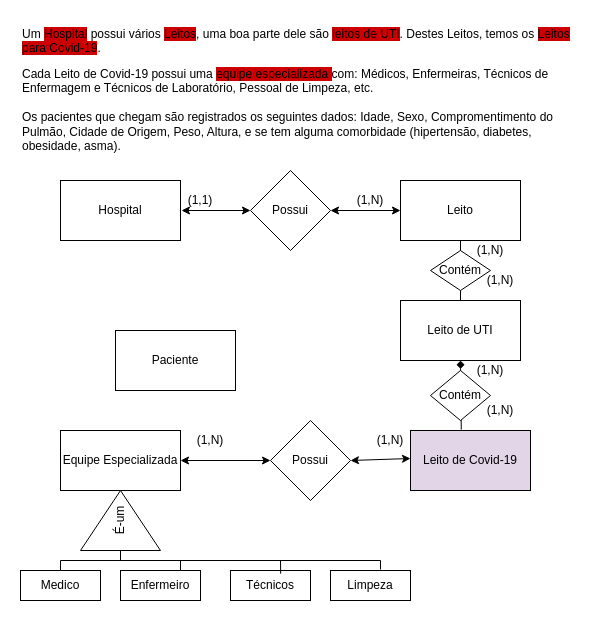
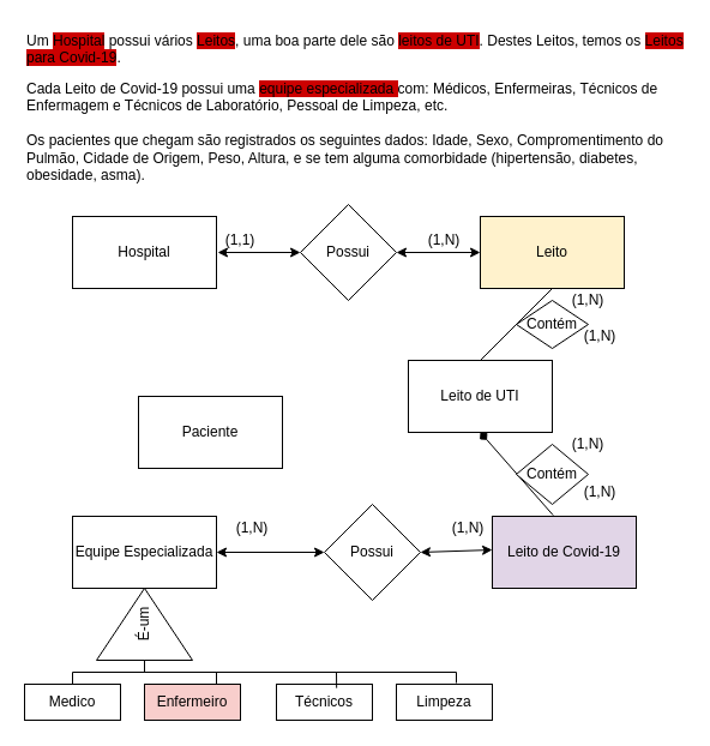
  <mxCell id="0" />
  <mxCell id="1" parent="0" />
  <mxCell id="2" value="" style="endArrow=none;html=1;exitX=0.5;exitY=0;exitDx=0;exitDy=0;" edge="1" parent="1" source="7"><mxGeometry width="50" height="50" relative="1" as="geometry"><mxPoint x="410" y="290" as="sourcePoint" /><mxPoint x="460" y="240" as="targetPoint" /></mxGeometry></mxCell>
  <mxCell id="3" value="Um &lt;span style=&quot;background-color: rgb(204 , 0 , 0)&quot;&gt;Hospital&lt;/span&gt; possui vários &lt;span style=&quot;background-color: rgb(204 , 0 , 0)&quot;&gt;Leitos&lt;/span&gt;, uma boa parte dele são &lt;span style=&quot;background-color: rgb(204 , 0 , 0)&quot;&gt;leitos de UTI&lt;/span&gt;. Destes Leitos, temos os &lt;span style=&quot;background-color: rgb(204 , 0 , 0)&quot;&gt;Leitos para Covid-19&lt;/span&gt;." style="text;whiteSpace=wrap;html=1;" vertex="1" parent="1"><mxGeometry x="20" y="20" width="550" height="40" as="geometry" /></mxCell>
  <mxCell id="4" value="Cada Leito de Covid-19 possui uma &lt;span style=&quot;background-color: rgb(204 , 0 , 0)&quot;&gt;equipe especializada &lt;/span&gt;com: Médicos, Enfermeiras, Técnicos de Enfermagem e Técnicos de Laboratório, Pessoal de Limpeza, etc.&lt;br&gt;&lt;br&gt;Os pacientes que chegam são registrados os seguintes dados: Idade, Sexo, Compromentimento do Pulmão, Cidade de Origem, Peso, Altura, e se tem alguma comorbidade (hipertensão, diabetes, obesidade, asma)." style="text;whiteSpace=wrap;html=1;" vertex="1" parent="1"><mxGeometry x="20" y="60" width="550" height="100" as="geometry" /></mxCell>
  <mxCell id="5" value="Hospital" style="rounded=0;whiteSpace=wrap;html=1;" vertex="1" parent="1"><mxGeometry x="60" y="180" width="120" height="60" as="geometry" /></mxCell>
- <mxCell id="6" value="Leito" style="rounded=0;whiteSpace=wrap;html=1;" vertex="1" parent="1"><mxGeometry x="400" y="180" width="120" height="60" as="geometry" /></mxCell>
- <mxCell id="7" value="Leito de UTI" style="rounded=0;whiteSpace=wrap;html=1;" vertex="1" parent="1"><mxGeometry x="400" y="300" width="120" height="60" as="geometry" /></mxCell>
+ <mxCell id="6" value="Leito" style="rounded=0;whiteSpace=wrap;html=1;fillColor=#fff2cc;" vertex="1" parent="1"><mxGeometry x="400" y="180" width="120" height="60" as="geometry" /></mxCell>
+ <mxCell id="7" value="Leito de UTI" style="rounded=0;whiteSpace=wrap;html=1;" vertex="1" parent="1"><mxGeometry x="340" y="300" width="120" height="60" as="geometry" /></mxCell>
  <mxCell id="8" value="Leito de Covid-19" style="rounded=0;whiteSpace=wrap;html=1;fillColor=#e1d5e7;" vertex="1" parent="1"><mxGeometry x="410" y="430" width="120" height="60" as="geometry" /></mxCell>
  <mxCell id="9" value="Equipe Especializada" style="rounded=0;whiteSpace=wrap;html=1;" vertex="1" parent="1"><mxGeometry x="60" y="430" width="120" height="60" as="geometry" /></mxCell>
  <mxCell id="10" value="Possui" style="rhombus;whiteSpace=wrap;html=1;" vertex="1" parent="1"><mxGeometry x="250" y="170" width="80" height="80" as="geometry" /></mxCell>
  <mxCell id="11" value="" style="endArrow=classic;startArrow=classic;html=1;entryX=0;entryY=0.5;entryDx=0;entryDy=0;" edge="1" parent="1" target="10"><mxGeometry width="50" height="50" relative="1" as="geometry"><mxPoint x="181" y="210" as="sourcePoint" /><mxPoint x="240" y="190" as="targetPoint" /></mxGeometry></mxCell>
  <mxCell id="12" value="" style="endArrow=classic;startArrow=classic;html=1;exitX=1;exitY=0.5;exitDx=0;exitDy=0;entryX=0;entryY=0.5;entryDx=0;entryDy=0;" edge="1" parent="1" source="10" target="6"><mxGeometry width="50" height="50" relative="1" as="geometry"><mxPoint x="340" y="230" as="sourcePoint" /><mxPoint x="390" y="180" as="targetPoint" /></mxGeometry></mxCell>
  <mxCell id="13" value="(1,1)" style="text;html=1;strokeColor=none;fillColor=none;align=center;verticalAlign=middle;whiteSpace=wrap;rounded=0;" vertex="1" parent="1"><mxGeometry x="180" y="190" width="40" height="20" as="geometry" /></mxCell>
  <mxCell id="14" value="(1,N)" style="text;html=1;strokeColor=none;fillColor=none;align=center;verticalAlign=middle;whiteSpace=wrap;rounded=0;" vertex="1" parent="1"><mxGeometry x="350" y="190" width="40" height="20" as="geometry" /></mxCell>
  <mxCell id="15" value="Contém" style="rhombus;whiteSpace=wrap;html=1;" vertex="1" parent="1"><mxGeometry x="430" y="250" width="60" height="40" as="geometry" /></mxCell>
  <mxCell id="16" value="" style="endArrow=none;html=1;" edge="1" parent="1" target="18"><mxGeometry width="50" height="50" relative="1" as="geometry"><mxPoint x="440" y="400" as="sourcePoint" /><mxPoint x="490" y="350" as="targetPoint" /></mxGeometry></mxCell>
  <mxCell id="17" value="" style="endArrow=diamond;html=1;entryX=0.5;entryY=1;entryDx=0;entryDy=0;exitX=0.423;exitY=-0.014;exitDx=0;exitDy=0;exitPerimeter=0;" edge="1" parent="1" source="8" target="7"><mxGeometry width="50" height="50" relative="1" as="geometry"><mxPoint x="350" y="410" as="sourcePoint" /><mxPoint x="400" y="360" as="targetPoint" /></mxGeometry></mxCell>
  <mxCell id="18" value="Contém" style="rhombus;whiteSpace=wrap;html=1;" vertex="1" parent="1"><mxGeometry x="430" y="370" width="60" height="50" as="geometry" /></mxCell>
  <mxCell id="19" value="(1,N)" style="text;html=1;strokeColor=none;fillColor=none;align=center;verticalAlign=middle;whiteSpace=wrap;rounded=0;" vertex="1" parent="1"><mxGeometry x="470" y="240" width="40" height="20" as="geometry" /></mxCell>
  <mxCell id="20" value="(1,N)" style="text;html=1;strokeColor=none;fillColor=none;align=center;verticalAlign=middle;whiteSpace=wrap;rounded=0;" vertex="1" parent="1"><mxGeometry x="480" y="270" width="40" height="20" as="geometry" /></mxCell>
  <mxCell id="21" value="(1,N)" style="text;html=1;strokeColor=none;fillColor=none;align=center;verticalAlign=middle;whiteSpace=wrap;rounded=0;" vertex="1" parent="1"><mxGeometry x="470" y="360" width="40" height="20" as="geometry" /></mxCell>
  <mxCell id="22" value="(1,N)" style="text;html=1;strokeColor=none;fillColor=none;align=center;verticalAlign=middle;whiteSpace=wrap;rounded=0;" vertex="1" parent="1"><mxGeometry x="480" y="400" width="40" height="20" as="geometry" /></mxCell>
  <mxCell id="23" value="Possui" style="rhombus;whiteSpace=wrap;html=1;" vertex="1" parent="1"><mxGeometry x="270" y="420" width="80" height="80" as="geometry" /></mxCell>
  <mxCell id="24" value="" style="endArrow=classic;startArrow=classic;html=1;exitX=1;exitY=0.5;exitDx=0;exitDy=0;entryX=0;entryY=0.5;entryDx=0;entryDy=0;" edge="1" parent="1" source="9" target="23"><mxGeometry width="50" height="50" relative="1" as="geometry"><mxPoint x="190" y="500" as="sourcePoint" /><mxPoint x="240" y="450" as="targetPoint" /></mxGeometry></mxCell>
  <mxCell id="25" value="" style="endArrow=classic;startArrow=classic;html=1;" edge="1" parent="1"><mxGeometry width="50" height="50" relative="1" as="geometry"><mxPoint x="350" y="460" as="sourcePoint" /><mxPoint x="410" y="458" as="targetPoint" /></mxGeometry></mxCell>
  <mxCell id="26" value="(1,N)" style="text;html=1;strokeColor=none;fillColor=none;align=center;verticalAlign=middle;whiteSpace=wrap;rounded=0;" vertex="1" parent="1"><mxGeometry x="370" y="430" width="40" height="20" as="geometry" /></mxCell>
  <mxCell id="27" value="(1,N)" style="text;html=1;strokeColor=none;fillColor=none;align=center;verticalAlign=middle;whiteSpace=wrap;rounded=0;" vertex="1" parent="1"><mxGeometry x="190" y="430" width="40" height="20" as="geometry" /></mxCell>
  <mxCell id="28" value="É-um" style="triangle;whiteSpace=wrap;html=1;rotation=-90;" vertex="1" parent="1"><mxGeometry x="90" y="480" width="60" height="80" as="geometry" /></mxCell>
  <mxCell id="29" value="Medico" style="rounded=0;whiteSpace=wrap;html=1;" vertex="1" parent="1"><mxGeometry x="20" y="570" width="80" height="30" as="geometry" /></mxCell>
- <mxCell id="30" value="Enfermeiro" style="rounded=0;whiteSpace=wrap;html=1;" vertex="1" parent="1"><mxGeometry x="120" y="570" width="80" height="30" as="geometry" /></mxCell>
+ <mxCell id="30" value="Enfermeiro" style="rounded=0;whiteSpace=wrap;html=1;fillColor=#f8cecc;" vertex="1" parent="1"><mxGeometry x="120" y="570" width="80" height="30" as="geometry" /></mxCell>
  <mxCell id="31" value="Técnicos" style="rounded=0;whiteSpace=wrap;html=1;" vertex="1" parent="1"><mxGeometry x="230" y="570" width="80" height="30" as="geometry" /></mxCell>
  <mxCell id="32" value="Limpeza" style="rounded=0;whiteSpace=wrap;html=1;" vertex="1" parent="1"><mxGeometry x="330" y="570" width="80" height="30" as="geometry" /></mxCell>
  <mxCell id="33" value="" style="endArrow=none;html=1;" edge="1" parent="1"><mxGeometry width="50" height="50" relative="1" as="geometry"><mxPoint x="60" y="560" as="sourcePoint" /><mxPoint x="380" y="560" as="targetPoint" /></mxGeometry></mxCell>
  <mxCell id="34" value="" style="endArrow=none;html=1;" edge="1" parent="1" source="29"><mxGeometry width="50" height="50" relative="1" as="geometry"><mxPoint x="60" y="549.289" as="sourcePoint" /><mxPoint x="60" y="560" as="targetPoint" /></mxGeometry></mxCell>
  <mxCell id="35" value="" style="endArrow=none;html=1;exitX=0.75;exitY=0;exitDx=0;exitDy=0;" edge="1" parent="1" source="30"><mxGeometry width="50" height="50" relative="1" as="geometry"><mxPoint x="130" y="610" as="sourcePoint" /><mxPoint x="180" y="560" as="targetPoint" /></mxGeometry></mxCell>
  <mxCell id="36" value="" style="endArrow=none;html=1;exitX=0.627;exitY=0.105;exitDx=0;exitDy=0;exitPerimeter=0;" edge="1" parent="1" source="31"><mxGeometry width="50" height="50" relative="1" as="geometry"><mxPoint x="250" y="600" as="sourcePoint" /><mxPoint x="280" y="560" as="targetPoint" /></mxGeometry></mxCell>
  <mxCell id="37" value="" style="endArrow=none;html=1;" edge="1" parent="1"><mxGeometry width="50" height="50" relative="1" as="geometry"><mxPoint x="380" y="569" as="sourcePoint" /><mxPoint x="380" y="560" as="targetPoint" /></mxGeometry></mxCell>
  <mxCell id="38" value="" style="endArrow=none;html=1;" edge="1" parent="1"><mxGeometry width="50" height="50" relative="1" as="geometry"><mxPoint x="120" y="560" as="sourcePoint" /><mxPoint x="120" y="550" as="targetPoint" /></mxGeometry></mxCell>
  <mxCell id="39" value="Paciente" style="whiteSpace=wrap;html=1;" vertex="1" parent="1"><mxGeometry x="115" y="330" width="120" height="60" as="geometry" /></mxCell>
